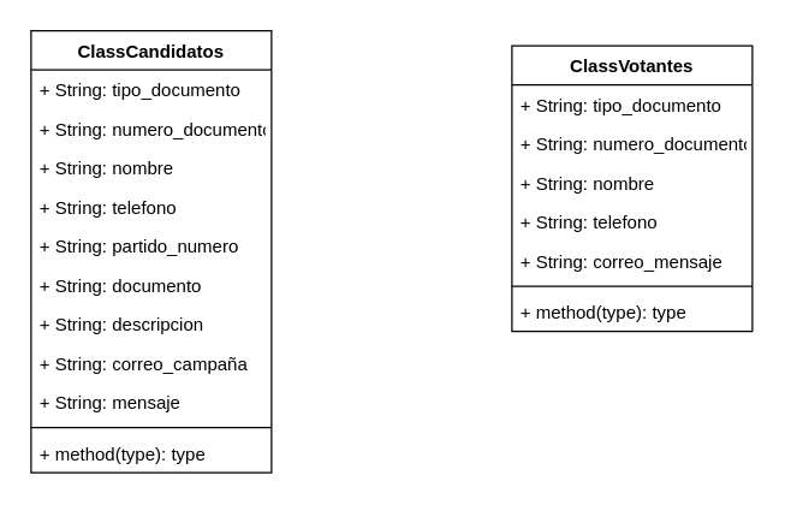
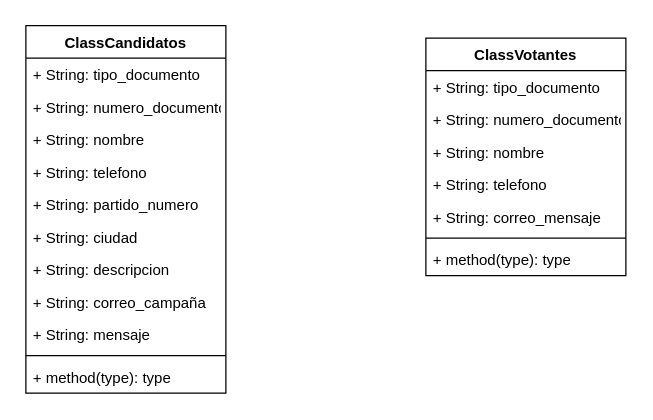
  <mxCell id="0" />
  <mxCell id="1" parent="0" />
  <mxCell id="2" value="ClassCandidatos" style="swimlane;fontStyle=1;align=center;verticalAlign=top;childLayout=stackLayout;horizontal=1;startSize=26;horizontalStack=0;resizeParent=1;resizeParentMax=0;resizeLast=0;collapsible=1;marginBottom=0;" vertex="1" parent="1"><mxGeometry x="20" y="20" width="160" height="294" as="geometry" /></mxCell>
  <mxCell id="3" value="+ String: tipo_documento" style="text;strokeColor=none;fillColor=none;align=left;verticalAlign=top;spacingLeft=4;spacingRight=4;overflow=hidden;rotatable=0;points=[[0,0.5],[1,0.5]];portConstraint=eastwest;" vertex="1" parent="2"><mxGeometry y="26" width="160" height="26" as="geometry" /></mxCell>
  <mxCell id="4" value="+ String: numero_documento" style="text;strokeColor=none;fillColor=none;align=left;verticalAlign=top;spacingLeft=4;spacingRight=4;overflow=hidden;rotatable=0;points=[[0,0.5],[1,0.5]];portConstraint=eastwest;" vertex="1" parent="2"><mxGeometry y="52" width="160" height="26" as="geometry" /></mxCell>
  <mxCell id="5" value="+ String: nombre" style="text;strokeColor=none;fillColor=none;align=left;verticalAlign=top;spacingLeft=4;spacingRight=4;overflow=hidden;rotatable=0;points=[[0,0.5],[1,0.5]];portConstraint=eastwest;" vertex="1" parent="2"><mxGeometry y="78" width="160" height="26" as="geometry" /></mxCell>
  <mxCell id="6" value="+ String: telefono" style="text;strokeColor=none;fillColor=none;align=left;verticalAlign=top;spacingLeft=4;spacingRight=4;overflow=hidden;rotatable=0;points=[[0,0.5],[1,0.5]];portConstraint=eastwest;" vertex="1" parent="2"><mxGeometry y="104" width="160" height="26" as="geometry" /></mxCell>
  <mxCell id="7" value="+ String: partido_numero" style="text;strokeColor=none;fillColor=none;align=left;verticalAlign=top;spacingLeft=4;spacingRight=4;overflow=hidden;rotatable=0;points=[[0,0.5],[1,0.5]];portConstraint=eastwest;" vertex="1" parent="2"><mxGeometry y="130" width="160" height="26" as="geometry" /></mxCell>
- <mxCell id="8" value="+ String: documento&#10;" style="text;strokeColor=none;fillColor=none;align=left;verticalAlign=top;spacingLeft=4;spacingRight=4;overflow=hidden;rotatable=0;points=[[0,0.5],[1,0.5]];portConstraint=eastwest;" vertex="1" parent="2"><mxGeometry y="156" width="160" height="26" as="geometry" /></mxCell>
+ <mxCell id="8" value="+ String: ciudad&#10;" style="text;strokeColor=none;fillColor=none;align=left;verticalAlign=top;spacingLeft=4;spacingRight=4;overflow=hidden;rotatable=0;points=[[0,0.5],[1,0.5]];portConstraint=eastwest;" vertex="1" parent="2"><mxGeometry y="156" width="160" height="26" as="geometry" /></mxCell>
  <mxCell id="9" value="+ String: descripcion&#10;" style="text;strokeColor=none;fillColor=none;align=left;verticalAlign=top;spacingLeft=4;spacingRight=4;overflow=hidden;rotatable=0;points=[[0,0.5],[1,0.5]];portConstraint=eastwest;" vertex="1" parent="2"><mxGeometry y="182" width="160" height="26" as="geometry" /></mxCell>
  <mxCell id="10" value="+ String: correo_campaña&#10;" style="text;strokeColor=none;fillColor=none;align=left;verticalAlign=top;spacingLeft=4;spacingRight=4;overflow=hidden;rotatable=0;points=[[0,0.5],[1,0.5]];portConstraint=eastwest;" vertex="1" parent="2"><mxGeometry y="208" width="160" height="26" as="geometry" /></mxCell>
  <mxCell id="11" value="+ String: mensaje" style="text;strokeColor=none;fillColor=none;align=left;verticalAlign=top;spacingLeft=4;spacingRight=4;overflow=hidden;rotatable=0;points=[[0,0.5],[1,0.5]];portConstraint=eastwest;" vertex="1" parent="2"><mxGeometry y="234" width="160" height="26" as="geometry" /></mxCell>
  <mxCell id="12" value="" style="line;strokeWidth=1;fillColor=none;align=left;verticalAlign=middle;spacingTop=-1;spacingLeft=3;spacingRight=3;rotatable=0;labelPosition=right;points=[];portConstraint=eastwest;" vertex="1" parent="2"><mxGeometry y="260" width="160" height="8" as="geometry" /></mxCell>
  <mxCell id="13" value="+ method(type): type" style="text;strokeColor=none;fillColor=none;align=left;verticalAlign=top;spacingLeft=4;spacingRight=4;overflow=hidden;rotatable=0;points=[[0,0.5],[1,0.5]];portConstraint=eastwest;" vertex="1" parent="2"><mxGeometry y="268" width="160" height="26" as="geometry" /></mxCell>
  <mxCell id="14" value="ClassVotantes" style="swimlane;fontStyle=1;align=center;verticalAlign=top;childLayout=stackLayout;horizontal=1;startSize=26;horizontalStack=0;resizeParent=1;resizeParentMax=0;resizeLast=0;collapsible=1;marginBottom=0;" vertex="1" parent="1"><mxGeometry x="340" y="30" width="160" height="190" as="geometry" /></mxCell>
  <mxCell id="15" value="+ String: tipo_documento" style="text;strokeColor=none;fillColor=none;align=left;verticalAlign=top;spacingLeft=4;spacingRight=4;overflow=hidden;rotatable=0;points=[[0,0.5],[1,0.5]];portConstraint=eastwest;" vertex="1" parent="14"><mxGeometry y="26" width="160" height="26" as="geometry" /></mxCell>
  <mxCell id="16" value="+ String: numero_documento" style="text;strokeColor=none;fillColor=none;align=left;verticalAlign=top;spacingLeft=4;spacingRight=4;overflow=hidden;rotatable=0;points=[[0,0.5],[1,0.5]];portConstraint=eastwest;" vertex="1" parent="14"><mxGeometry y="52" width="160" height="26" as="geometry" /></mxCell>
  <mxCell id="17" value="+ String: nombre" style="text;strokeColor=none;fillColor=none;align=left;verticalAlign=top;spacingLeft=4;spacingRight=4;overflow=hidden;rotatable=0;points=[[0,0.5],[1,0.5]];portConstraint=eastwest;" vertex="1" parent="14"><mxGeometry y="78" width="160" height="26" as="geometry" /></mxCell>
  <mxCell id="18" value="+ String: telefono" style="text;strokeColor=none;fillColor=none;align=left;verticalAlign=top;spacingLeft=4;spacingRight=4;overflow=hidden;rotatable=0;points=[[0,0.5],[1,0.5]];portConstraint=eastwest;" vertex="1" parent="14"><mxGeometry y="104" width="160" height="26" as="geometry" /></mxCell>
  <mxCell id="19" value="+ String: correo_mensaje" style="text;strokeColor=none;fillColor=none;align=left;verticalAlign=top;spacingLeft=4;spacingRight=4;overflow=hidden;rotatable=0;points=[[0,0.5],[1,0.5]];portConstraint=eastwest;" vertex="1" parent="14"><mxGeometry y="130" width="160" height="26" as="geometry" /></mxCell>
  <mxCell id="20" value="" style="line;strokeWidth=1;fillColor=none;align=left;verticalAlign=middle;spacingTop=-1;spacingLeft=3;spacingRight=3;rotatable=0;labelPosition=right;points=[];portConstraint=eastwest;" vertex="1" parent="14"><mxGeometry y="156" width="160" height="8" as="geometry" /></mxCell>
  <mxCell id="21" value="+ method(type): type" style="text;strokeColor=none;fillColor=none;align=left;verticalAlign=top;spacingLeft=4;spacingRight=4;overflow=hidden;rotatable=0;points=[[0,0.5],[1,0.5]];portConstraint=eastwest;" vertex="1" parent="14"><mxGeometry y="164" width="160" height="26" as="geometry" /></mxCell>
